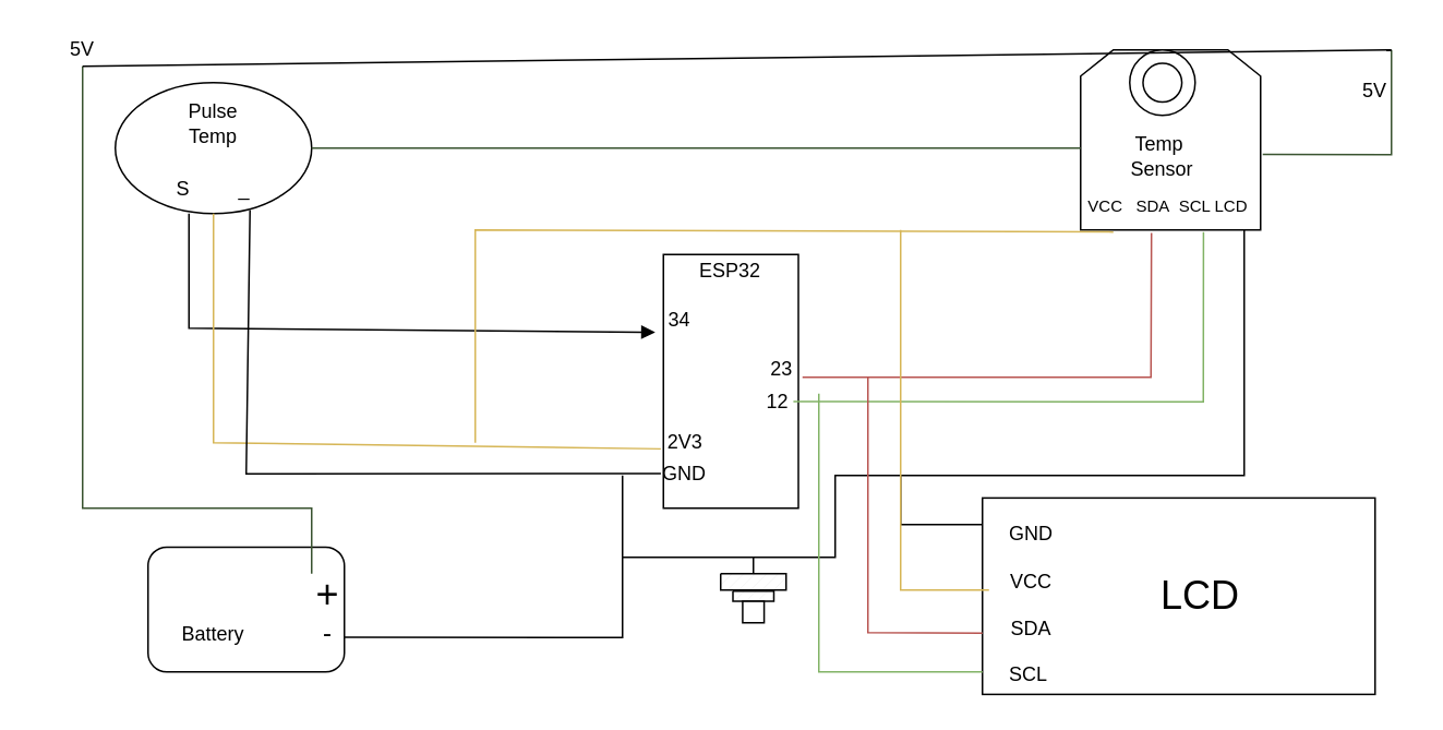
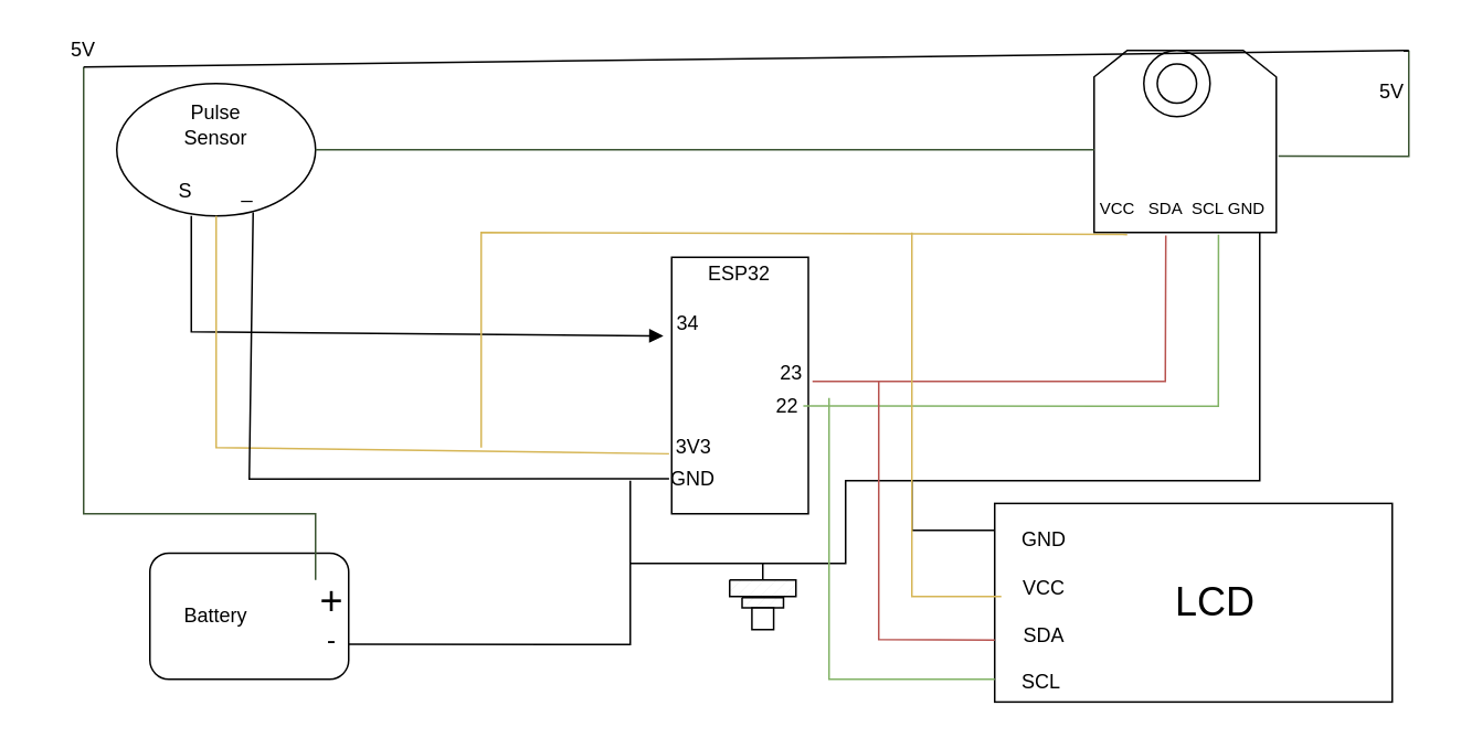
  <mxCell id="0" />
  <mxCell id="1" parent="0" />
  <mxCell id="2" value="" style="rounded=0;whiteSpace=wrap;html=1;rotation=-90;" parent="1" vertex="1"><mxGeometry x="368.75" y="191.25" width="155" height="82.5" as="geometry" /></mxCell>
  <mxCell id="3" value="ESP32" style="text;html=1;align=center;verticalAlign=middle;whiteSpace=wrap;rounded=0;" parent="1" vertex="1"><mxGeometry x="416.25" y="150" width="60" height="30" as="geometry" /></mxCell>
  <mxCell id="4" value="" style="ellipse;whiteSpace=wrap;html=1;" parent="1" vertex="1"><mxGeometry x="70" y="50" width="120" height="80" as="geometry" /></mxCell>
  <mxCell id="5" value="23" style="text;html=1;align=center;verticalAlign=middle;whiteSpace=wrap;rounded=0;" parent="1" vertex="1"><mxGeometry x="465" y="210" width="25" height="30" as="geometry" /></mxCell>
- <mxCell id="6" value="12" style="text;html=1;align=center;verticalAlign=middle;whiteSpace=wrap;rounded=0;" parent="1" vertex="1"><mxGeometry x="465" y="230" width="20" height="30" as="geometry" /></mxCell>
+ <mxCell id="6" value="22" style="text;html=1;align=center;verticalAlign=middle;whiteSpace=wrap;rounded=0;" parent="1" vertex="1"><mxGeometry x="465" y="230" width="20" height="30" as="geometry" /></mxCell>
  <mxCell id="7" value="34" style="text;html=1;align=center;verticalAlign=middle;whiteSpace=wrap;rounded=0;" parent="1" vertex="1"><mxGeometry x="400" y="180" width="30" height="30" as="geometry" /></mxCell>
- <mxCell id="8" value="2V3" style="text;html=1;align=center;verticalAlign=middle;whiteSpace=wrap;rounded=0;" parent="1" vertex="1"><mxGeometry x="406.88" y="260" width="23.12" height="20" as="geometry" /></mxCell>
+ <mxCell id="8" value="3V3" style="text;html=1;align=center;verticalAlign=middle;whiteSpace=wrap;rounded=0;" parent="1" vertex="1"><mxGeometry x="406.88" y="260" width="23.12" height="20" as="geometry" /></mxCell>
  <mxCell id="9" value="GND" style="text;html=1;align=center;verticalAlign=middle;whiteSpace=wrap;rounded=0;" parent="1" vertex="1"><mxGeometry x="403.44" y="273.75" width="30" height="30" as="geometry" /></mxCell>
  <mxCell id="10" value="" style="group" parent="1" vertex="1" connectable="0"><mxGeometry x="600" y="303.75" width="240" height="120" as="geometry" /></mxCell>
  <mxCell id="11" value="" style="rounded=0;whiteSpace=wrap;html=1;" parent="10" vertex="1"><mxGeometry width="240" height="120" as="geometry" /></mxCell>
  <mxCell id="12" value="&lt;font style=&quot;font-size: 24px;&quot;&gt;LCD&lt;/font&gt;&amp;nbsp;" style="text;html=1;align=center;verticalAlign=middle;whiteSpace=wrap;rounded=0;" parent="10" vertex="1"><mxGeometry x="105" y="45" width="60" height="30" as="geometry" /></mxCell>
  <mxCell id="13" value="GND&lt;div&gt;&lt;br&gt;&lt;/div&gt;&lt;div&gt;VCC&lt;/div&gt;&lt;div&gt;&lt;br&gt;&lt;/div&gt;&lt;div&gt;SDA&lt;/div&gt;&lt;div&gt;&lt;br&gt;&lt;/div&gt;&lt;div&gt;SCL&amp;nbsp;&lt;/div&gt;" style="text;html=1;align=center;verticalAlign=middle;whiteSpace=wrap;rounded=0;" parent="10" vertex="1"><mxGeometry y="30" width="60" height="70" as="geometry" /></mxCell>
  <mxCell id="14" value="" style="rounded=1;whiteSpace=wrap;html=1;" parent="1" vertex="1"><mxGeometry x="90" y="333.75" width="120" height="76.25" as="geometry" /></mxCell>
  <mxCell id="15" value="&lt;font style=&quot;font-size: 24px;&quot;&gt;+&lt;/font&gt;&lt;div&gt;&lt;font size=&quot;3&quot;&gt;-&lt;/font&gt;&lt;/div&gt;" style="text;html=1;align=center;verticalAlign=middle;whiteSpace=wrap;rounded=0;" parent="1" vertex="1"><mxGeometry x="170" y="350.31" width="60" height="43.12" as="geometry" /></mxCell>
- <mxCell id="16" value="Pulse Temp" style="text;html=1;align=center;verticalAlign=middle;whiteSpace=wrap;rounded=0;" parent="1" vertex="1"><mxGeometry x="100" y="60" width="60" height="30" as="geometry" /></mxCell>
+ <mxCell id="16" value="Pulse Sensor" style="text;html=1;align=center;verticalAlign=middle;whiteSpace=wrap;rounded=0;" parent="1" vertex="1"><mxGeometry x="100" y="60" width="60" height="30" as="geometry" /></mxCell>
  <mxCell id="17" value="S&amp;nbsp; &amp;nbsp; &amp;nbsp; &amp;nbsp; &amp;nbsp;_" style="text;html=1;align=center;verticalAlign=middle;whiteSpace=wrap;rounded=0;" parent="1" vertex="1"><mxGeometry x="100" y="100" width="60" height="30" as="geometry" /></mxCell>
  <mxCell id="18" value="" style="group" parent="1" vertex="1" connectable="0"><mxGeometry x="660.02" y="30" width="129.99" height="110" as="geometry" /></mxCell>
  <mxCell id="19" value="" style="shape=loopLimit;whiteSpace=wrap;html=1;" parent="18" vertex="1"><mxGeometry width="109.99" height="110" as="geometry" /></mxCell>
- <mxCell id="20" value="Temp&amp;nbsp;&lt;div&gt;Sensor&lt;/div&gt;" style="text;html=1;align=center;verticalAlign=middle;whiteSpace=wrap;rounded=0;" parent="18" vertex="1"><mxGeometry x="20" y="50" width="60" height="30" as="geometry" /></mxCell>
  <mxCell id="21" value="" style="group" parent="18" vertex="1" connectable="0"><mxGeometry x="30" width="40" height="40" as="geometry" /></mxCell>
  <mxCell id="22" value="" style="ellipse;whiteSpace=wrap;html=1;aspect=fixed;" parent="21" vertex="1"><mxGeometry width="40" height="40" as="geometry" /></mxCell>
  <mxCell id="23" value="" style="ellipse;whiteSpace=wrap;html=1;aspect=fixed;" parent="21" vertex="1"><mxGeometry x="8.13" y="8.13" width="23.75" height="23.75" as="geometry" /></mxCell>
- <mxCell id="24" value="&lt;font style=&quot;font-size: 10px;&quot;&gt;VCC&amp;nbsp; &amp;nbsp;SDA&amp;nbsp; SCL LCD&amp;nbsp;&lt;/font&gt;" style="text;html=1;align=center;verticalAlign=middle;whiteSpace=wrap;rounded=0;" parent="1" vertex="1"><mxGeometry x="640.01" y="110" width="150" height="30" as="geometry" /></mxCell>
+ <mxCell id="24" value="&lt;font style=&quot;font-size: 10px;&quot;&gt;VCC&amp;nbsp; &amp;nbsp;SDA&amp;nbsp; SCL GND&amp;nbsp;&lt;/font&gt;" style="text;html=1;align=center;verticalAlign=middle;whiteSpace=wrap;rounded=0;" parent="1" vertex="1"><mxGeometry x="640.01" y="110" width="150" height="30" as="geometry" /></mxCell>
  <mxCell id="25" value="" style="endArrow=block;html=1;rounded=0;entryX=0;entryY=0.75;entryDx=0;entryDy=0;exitX=0.25;exitY=1;exitDx=0;exitDy=0;" parent="1" source="17" target="7" edge="1"><mxGeometry width="50" height="50" relative="1" as="geometry"><mxPoint x="110" y="200" as="sourcePoint" /><mxPoint x="400" y="260" as="targetPoint" /><Array as="points"><mxPoint x="115" y="200" /></Array></mxGeometry></mxCell>
  <mxCell id="26" value="" style="endArrow=none;html=1;rounded=0;entryX=0;entryY=0;entryDx=0;entryDy=0;exitX=0.5;exitY=1;exitDx=0;exitDy=0;fillColor=#fff2cc;strokeColor=#d6b656;" parent="1" source="17" target="9" edge="1"><mxGeometry width="50" height="50" relative="1" as="geometry"><mxPoint x="350" y="310" as="sourcePoint" /><mxPoint x="400" y="260" as="targetPoint" /><Array as="points"><mxPoint x="130" y="270" /></Array></mxGeometry></mxCell>
  <mxCell id="27" value="" style="endArrow=none;html=1;rounded=0;entryX=0;entryY=0.5;entryDx=0;entryDy=0;exitX=0.872;exitY=0.929;exitDx=0;exitDy=0;exitPerimeter=0;" parent="1" source="17" target="9" edge="1"><mxGeometry width="50" height="50" relative="1" as="geometry"><mxPoint x="350" y="310" as="sourcePoint" /><mxPoint x="400" y="260" as="targetPoint" /><Array as="points"><mxPoint x="150" y="289" /></Array></mxGeometry></mxCell>
  <mxCell id="28" value="" style="endArrow=none;html=1;rounded=0;fillColor=#fff2cc;strokeColor=#d6b656;" parent="1" edge="1"><mxGeometry width="50" height="50" relative="1" as="geometry"><mxPoint x="290" y="270" as="sourcePoint" /><mxPoint x="680" y="141.25" as="targetPoint" /><Array as="points"><mxPoint x="290" y="140" /></Array></mxGeometry></mxCell>
  <mxCell id="29" value="" style="endArrow=none;html=1;rounded=0;entryX=0.422;entryY=1.059;entryDx=0;entryDy=0;entryPerimeter=0;fillColor=#f8cecc;strokeColor=#b85450;" parent="1" target="24" edge="1"><mxGeometry width="50" height="50" relative="1" as="geometry"><mxPoint x="490" y="230" as="sourcePoint" /><mxPoint x="540" y="180" as="targetPoint" /><Array as="points"><mxPoint x="703" y="230" /></Array></mxGeometry></mxCell>
  <mxCell id="30" value="" style="endArrow=none;html=1;rounded=0;entryX=0.634;entryY=1.047;entryDx=0;entryDy=0;entryPerimeter=0;exitX=0.42;exitY=0.963;exitDx=0;exitDy=0;exitPerimeter=0;fillColor=#d5e8d4;strokeColor=#82b366;" parent="1" source="2" target="24" edge="1"><mxGeometry width="50" height="50" relative="1" as="geometry"><mxPoint x="380" y="440" as="sourcePoint" /><mxPoint x="430" y="390" as="targetPoint" /><Array as="points"><mxPoint x="735" y="245" /></Array></mxGeometry></mxCell>
  <mxCell id="31" value="" style="endArrow=none;html=1;rounded=0;" parent="1" edge="1"><mxGeometry width="50" height="50" relative="1" as="geometry"><mxPoint x="380" y="290" as="sourcePoint" /><mxPoint x="760" y="140" as="targetPoint" /><Array as="points"><mxPoint x="380" y="340" /><mxPoint x="510" y="340" /><mxPoint x="510" y="290" /><mxPoint x="760" y="290" /></Array></mxGeometry></mxCell>
  <mxCell id="32" value="" style="endArrow=none;html=1;rounded=0;" parent="1" edge="1"><mxGeometry width="50" height="50" relative="1" as="geometry"><mxPoint x="550" y="290" as="sourcePoint" /><mxPoint x="600" y="320" as="targetPoint" /><Array as="points"><mxPoint x="550" y="320" /></Array></mxGeometry></mxCell>
  <mxCell id="33" value="" style="endArrow=none;html=1;rounded=0;fillColor=#fff2cc;strokeColor=#d6b656;" parent="1" edge="1"><mxGeometry width="50" height="50" relative="1" as="geometry"><mxPoint x="604" y="360" as="sourcePoint" /><mxPoint x="550" y="140" as="targetPoint" /><Array as="points"><mxPoint x="550" y="360" /></Array></mxGeometry></mxCell>
  <mxCell id="34" value="" style="endArrow=none;html=1;rounded=0;entryX=0;entryY=0.75;entryDx=0;entryDy=0;fillColor=#f8cecc;strokeColor=#b85450;" parent="1" target="13" edge="1"><mxGeometry width="50" height="50" relative="1" as="geometry"><mxPoint x="530" y="230" as="sourcePoint" /><mxPoint x="570" y="290" as="targetPoint" /><Array as="points"><mxPoint x="530" y="386" /></Array></mxGeometry></mxCell>
  <mxCell id="35" value="" style="endArrow=none;html=1;rounded=0;fillColor=#d5e8d4;strokeColor=#82b366;" parent="1" edge="1"><mxGeometry width="50" height="50" relative="1" as="geometry"><mxPoint x="500" y="240" as="sourcePoint" /><mxPoint x="600" y="410" as="targetPoint" /><Array as="points"><mxPoint x="500" y="410" /></Array></mxGeometry></mxCell>
  <mxCell id="36" value="" style="endArrow=none;html=1;rounded=0;" parent="1" edge="1"><mxGeometry width="50" height="50" relative="1" as="geometry"><mxPoint x="210" y="388.75" as="sourcePoint" /><mxPoint x="380" y="340" as="targetPoint" /><Array as="points"><mxPoint x="380" y="389" /></Array></mxGeometry></mxCell>
  <mxCell id="37" value="" style="endArrow=none;html=1;rounded=0;fillColor=#6d8764;strokeColor=#3A5431;" parent="1" target="46" edge="1"><mxGeometry width="50" height="50" relative="1" as="geometry"><mxPoint x="190" y="350" as="sourcePoint" /><mxPoint x="50" y="80" as="targetPoint" /><Array as="points"><mxPoint x="190" y="310" /><mxPoint x="50" y="310" /><mxPoint x="50" y="70" /></Array></mxGeometry></mxCell>
  <mxCell id="38" value="" style="endArrow=none;html=1;rounded=0;exitX=1;exitY=0.5;exitDx=0;exitDy=0;fillColor=#6d8764;strokeColor=#3A5431;" parent="1" source="4" edge="1"><mxGeometry width="50" height="50" relative="1" as="geometry"><mxPoint x="190" y="115" as="sourcePoint" /><mxPoint x="660" y="90" as="targetPoint" /></mxGeometry></mxCell>
  <mxCell id="39" value="" style="endArrow=none;html=1;rounded=0;exitX=1.012;exitY=0.58;exitDx=0;exitDy=0;exitPerimeter=0;fillColor=#6d8764;strokeColor=#3A5431;" parent="1" source="19" edge="1"><mxGeometry width="50" height="50" relative="1" as="geometry"><mxPoint x="770" y="115" as="sourcePoint" /><mxPoint x="850" y="30" as="targetPoint" /><Array as="points"><mxPoint x="850" y="94" /></Array></mxGeometry></mxCell>
  <mxCell id="40" value="" style="endArrow=none;html=1;rounded=0;" parent="1" edge="1"><mxGeometry width="50" height="50" relative="1" as="geometry"><mxPoint x="460" y="370" as="sourcePoint" /><mxPoint x="460" y="340" as="targetPoint" /><Array as="points"><mxPoint x="460" y="350" /></Array></mxGeometry></mxCell>
  <mxCell id="41" value="" style="verticalLabelPosition=bottom;verticalAlign=top;html=1;shape=mxgraph.basic.patternFillRect;fillStyle=diag;step=5;fillStrokeWidth=0.2;fillStrokeColor=#dddddd;" parent="1" vertex="1"><mxGeometry x="440" y="350" width="40" height="10" as="geometry" /></mxCell>
  <mxCell id="42" value="" style="verticalLabelPosition=bottom;verticalAlign=top;html=1;shape=mxgraph.basic.patternFillRect;fillStyle=diag;step=5;fillStrokeWidth=0.2;fillStrokeColor=#dddddd;" parent="1" vertex="1"><mxGeometry x="447.5" y="360.63" width="25" height="6.25" as="geometry" /></mxCell>
  <mxCell id="43" value="" style="whiteSpace=wrap;html=1;aspect=fixed;" parent="1" vertex="1"><mxGeometry x="453.44" y="366.88" width="13.12" height="13.12" as="geometry" /></mxCell>
- <mxCell id="44" value="Battery" style="text;html=1;align=center;verticalAlign=middle;whiteSpace=wrap;rounded=0;" parent="1" vertex="1"><mxGeometry x="100" y="371.88" width="60" height="30" as="geometry" /></mxCell>
+ <mxCell id="44" value="Battery" style="text;html=1;align=center;verticalAlign=middle;whiteSpace=wrap;rounded=0;" parent="1" vertex="1"><mxGeometry x="100" y="356.88" width="60" height="30" as="geometry" /></mxCell>
  <mxCell id="45" value="5V" style="text;html=1;align=center;verticalAlign=middle;whiteSpace=wrap;rounded=0;" parent="1" vertex="1"><mxGeometry x="820" y="40" width="40" height="30" as="geometry" /></mxCell>
  <mxCell id="46" value="5V" style="text;html=1;align=center;verticalAlign=middle;whiteSpace=wrap;rounded=0;" parent="1" vertex="1"><mxGeometry x="20" y="20" width="60" height="20" as="geometry" /></mxCell>
  <mxCell id="47" value="" style="endArrow=none;html=1;rounded=0;exitX=0.5;exitY=1;exitDx=0;exitDy=0;" parent="1" source="46" edge="1"><mxGeometry width="50" height="50" relative="1" as="geometry"><mxPoint x="385" y="60" as="sourcePoint" /><mxPoint x="850" y="30" as="targetPoint" /></mxGeometry></mxCell>
